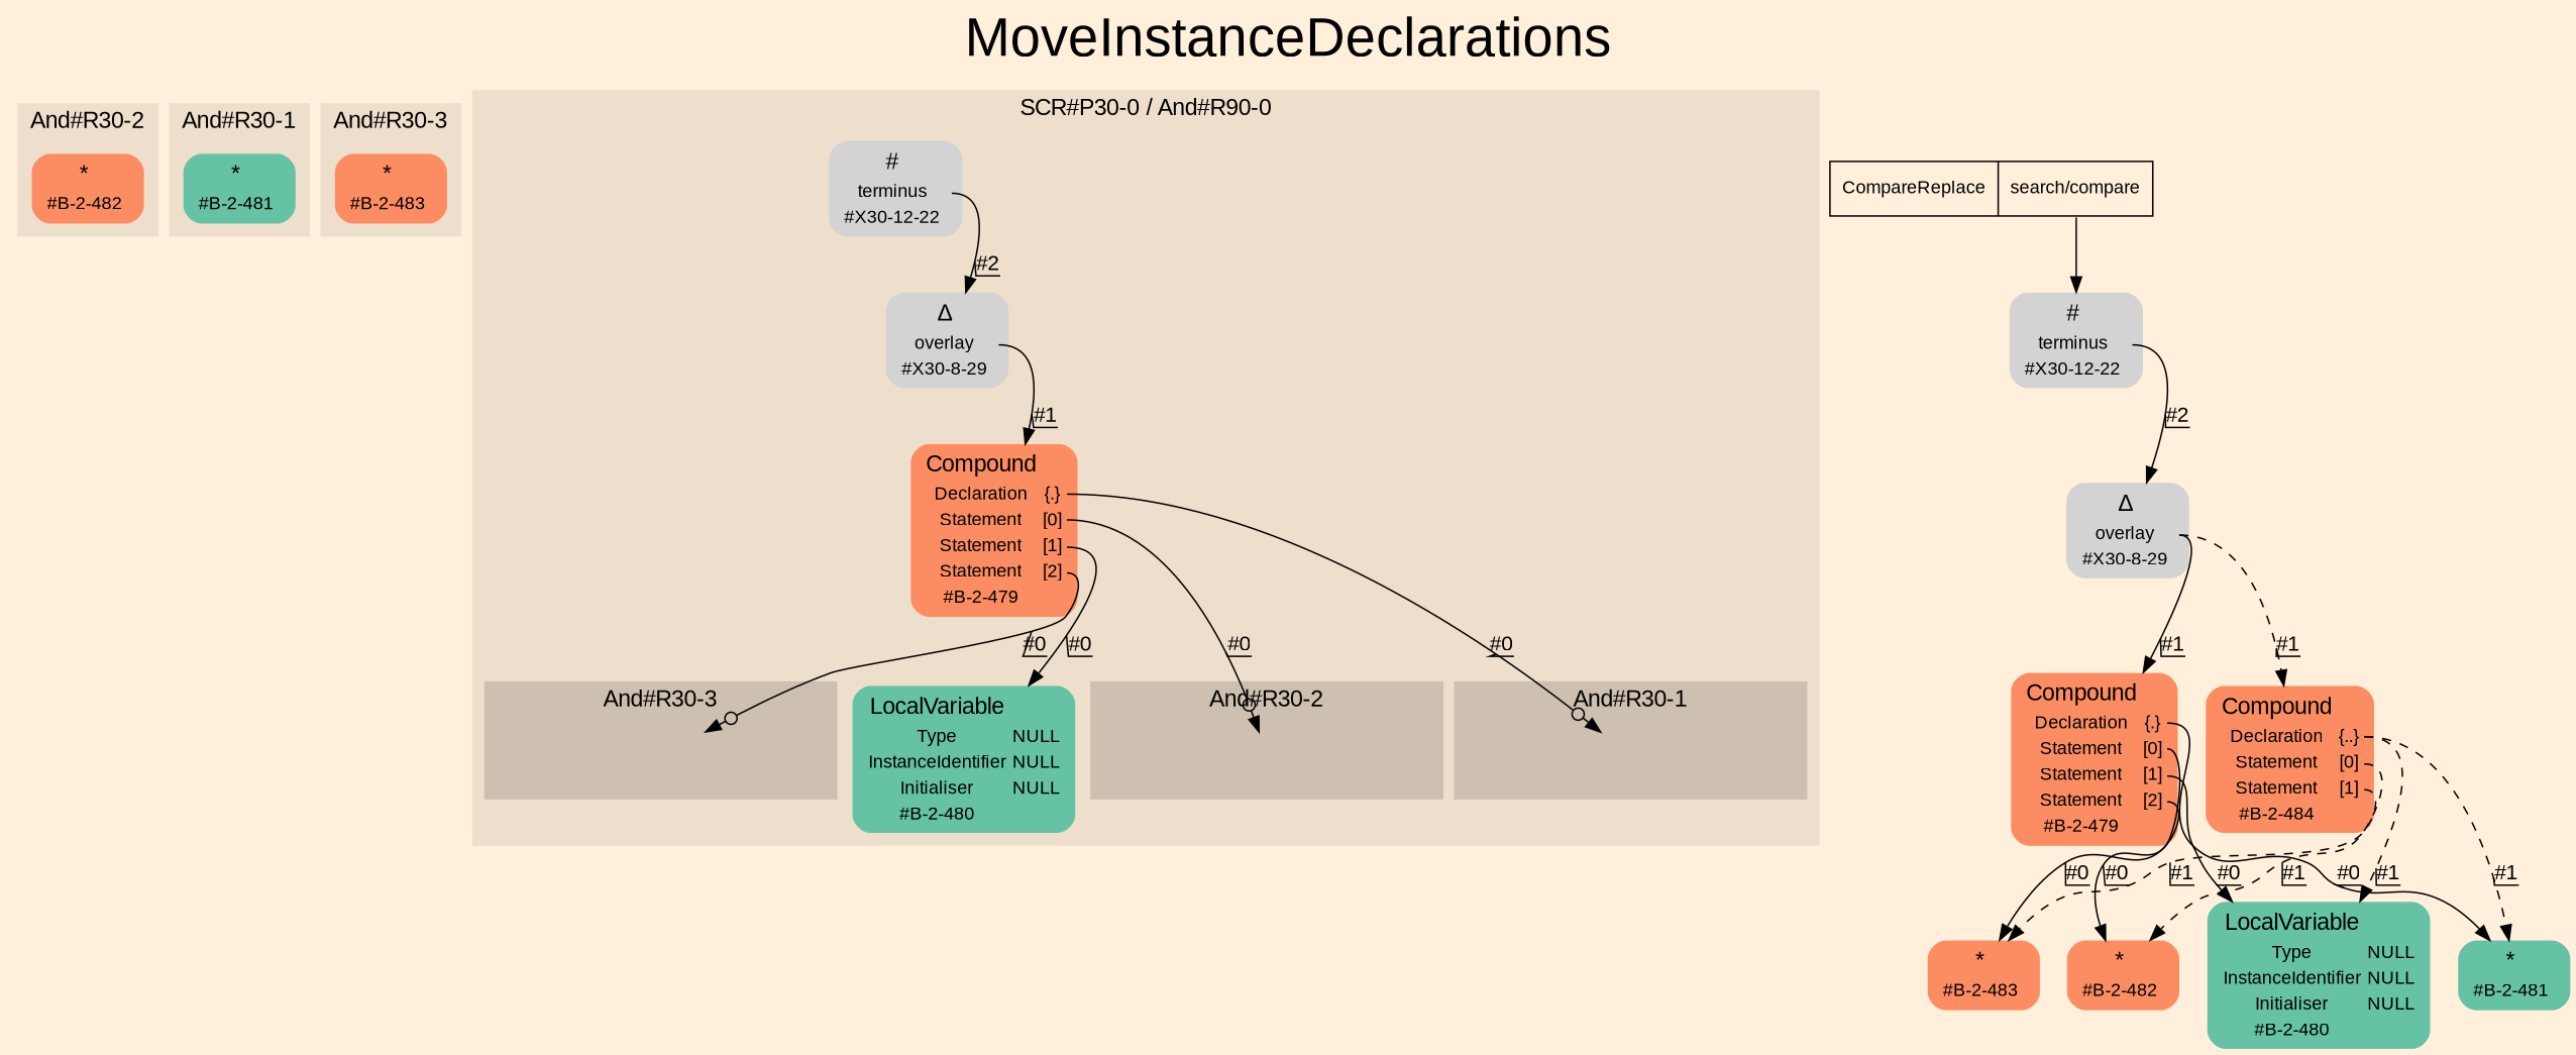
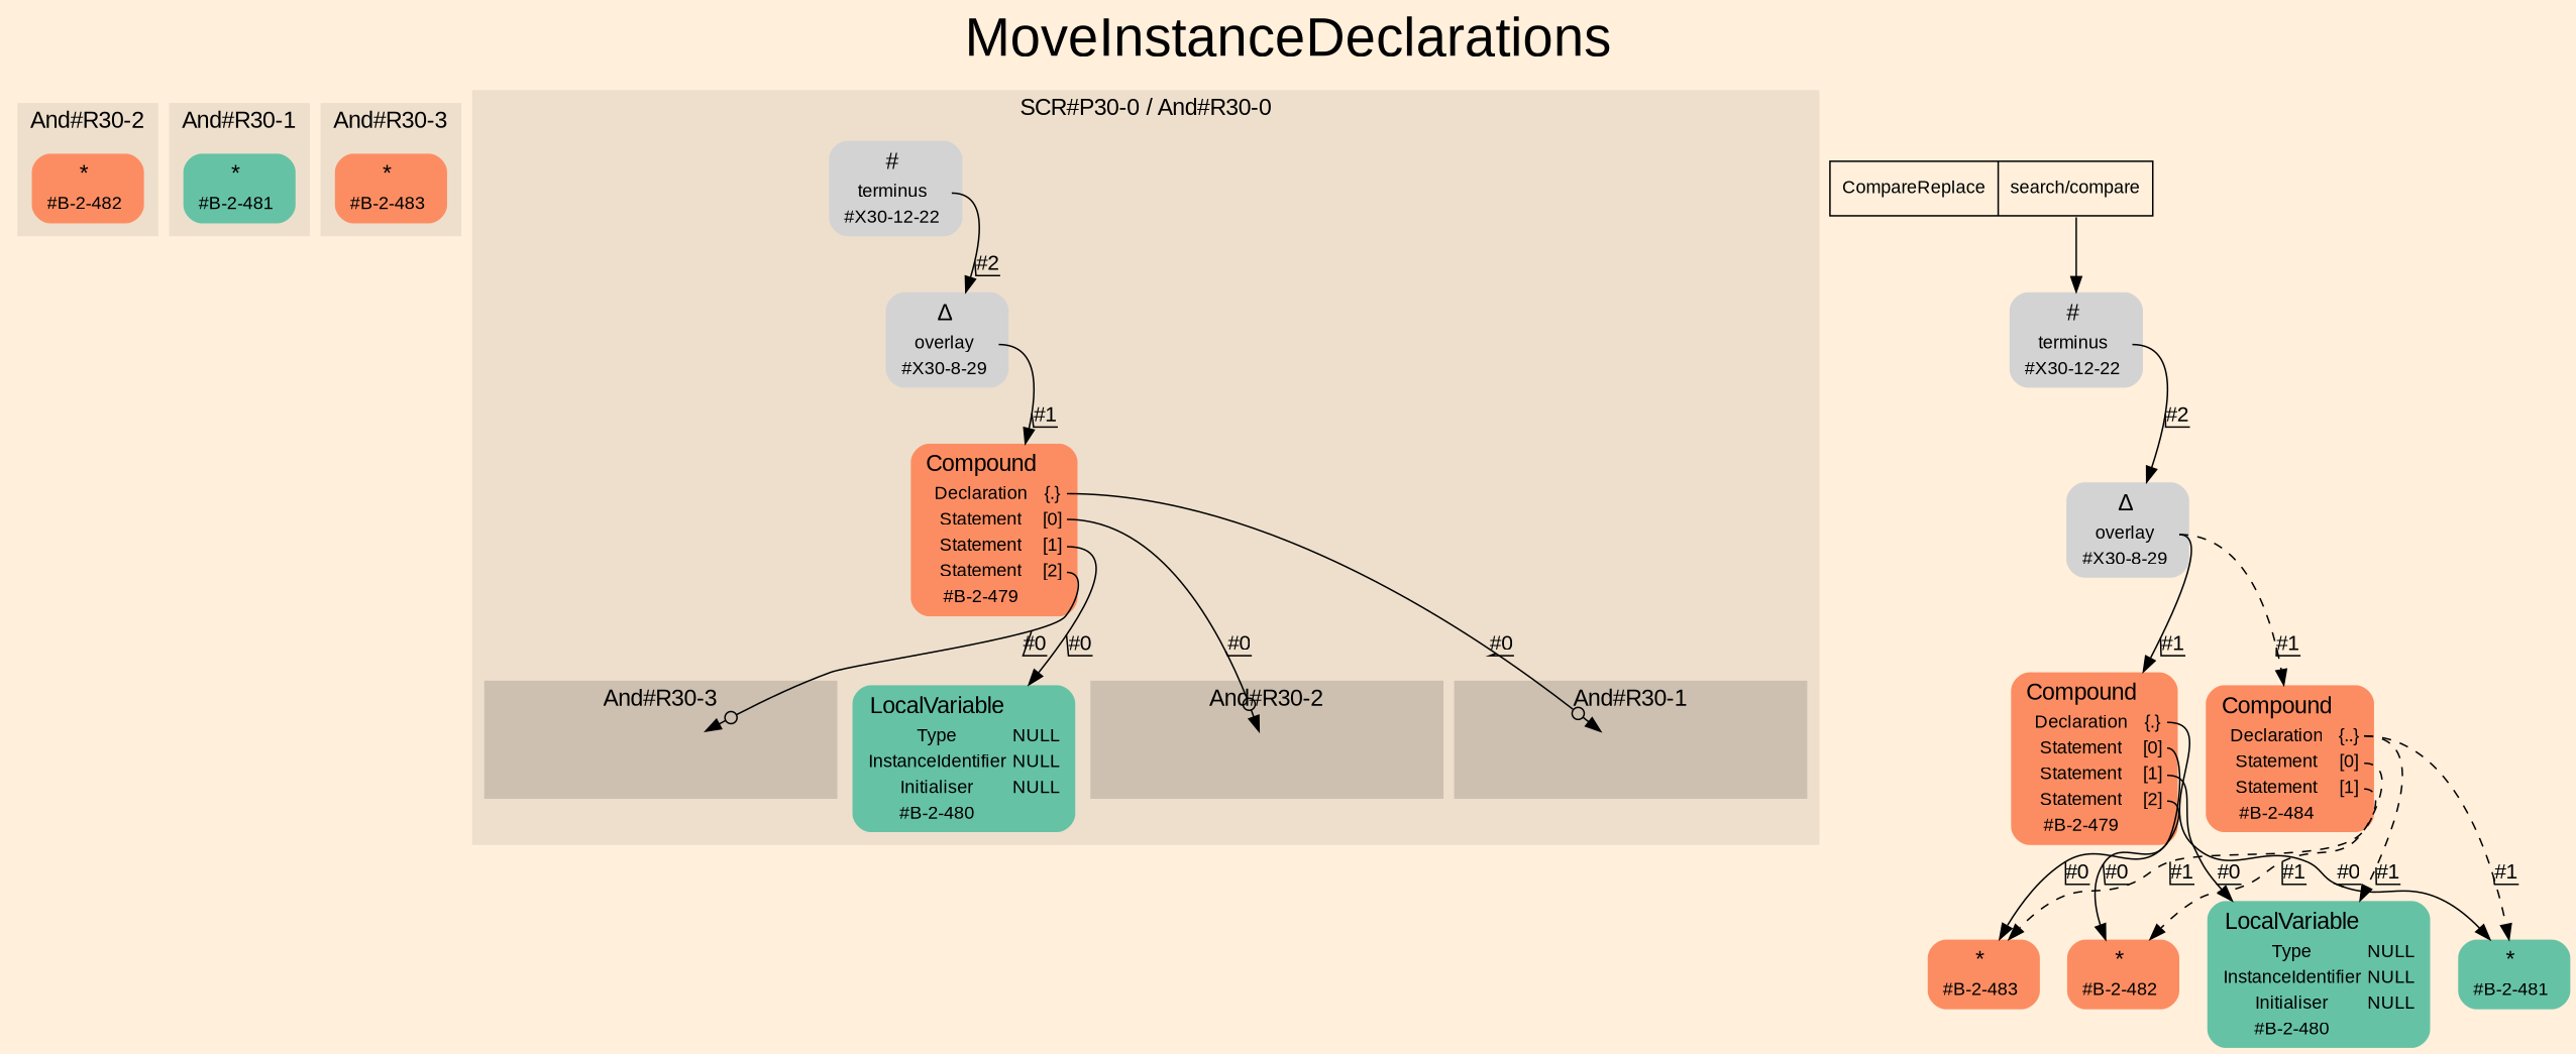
  digraph {
    bgcolor=antiquewhite1
    color=black
    fontcolor=black
    fontname=Arial
    fontsize=36
    label=MoveInstanceDeclarations
    labelloc=t
    rankdir=TB
    ranksep=0.3
    node [fillcolor="/set28/2" fontname=Arial fontsize=12 shape=plaintext style="rounded,filled"]
    edge [color=black decorate=true fontcolor=black fontname=Arial tailport=port0]
    n1 [label=<<TABLE BORDER="0" CELLBORDER="0" CELLSPACING="0">          <TR><TD><FONT POINT-SIZE="15.0">*</FONT></TD><TD></TD></TR>          <TR><TD>#B-2-482</TD><TD PORT="port0"></TD></TR>         </TABLE>>]
    n2 [fillcolor="/set28/1" label=<<TABLE BORDER="0" CELLBORDER="0" CELLSPACING="0">          <TR><TD><FONT POINT-SIZE="15.0">*</FONT></TD><TD></TD></TR>          <TR><TD>#B-2-481</TD><TD PORT="port0"></TD></TR>         </TABLE>>]
    n3 [label=<<TABLE BORDER="0" CELLBORDER="0" CELLSPACING="0">          <TR><TD><FONT POINT-SIZE="15.0">*</FONT></TD><TD></TD></TR>          <TR><TD>#B-2-483</TD><TD PORT="port0"></TD></TR>         </TABLE>>]
    "And#R30-0/And#R30-1/#B-2-481" [fillcolor="/set28/1" shape=none style=invisible fontsize=""]
    "And#R30-0/And#R30-2/#B-2-482" [shape=none style=invisible fontsize=""]
    "And#R30-0/And#R30-3/#B-2-483" [shape=none style=invisible fontsize=""]
    n7 [fillcolor="/set28/1" label=<<TABLE BORDER="0" CELLBORDER="0" CELLSPACING="0">          <TR><TD><FONT POINT-SIZE="15.0">LocalVariable</FONT></TD><TD></TD></TR>          <TR><TD>Type</TD><TD PORT="port0">NULL</TD></TR>          <TR><TD>InstanceIdentifier</TD><TD PORT="port1">NULL</TD></TR>          <TR><TD>Initialiser</TD><TD PORT="port2">NULL</TD></TR>          <TR><TD>#B-2-480</TD><TD PORT="port3"></TD></TR>         </TABLE>>]
    n8 [label=<<TABLE BORDER="0" CELLBORDER="0" CELLSPACING="0">          <TR><TD><FONT POINT-SIZE="15.0">Compound</FONT></TD><TD></TD></TR>          <TR><TD>Declaration</TD><TD PORT="port0">{.}</TD></TR>          <TR><TD>Statement</TD><TD PORT="port1">[0]</TD></TR>          <TR><TD>Statement</TD><TD PORT="port2">[1]</TD></TR>          <TR><TD>Statement</TD><TD PORT="port3">[2]</TD></TR>          <TR><TD>#B-2-479</TD><TD PORT="port4"></TD></TR>         </TABLE>>]
    n9 [label=<<TABLE BORDER="0" CELLBORDER="0" CELLSPACING="0">          <TR><TD><FONT POINT-SIZE="15.0">Δ</FONT></TD><TD></TD></TR>          <TR><TD>overlay</TD><TD PORT="port0"></TD></TR>          <TR><TD>#X30-8-29</TD><TD PORT="port1"></TD></TR>         </TABLE>> fillcolor=""]
    n10 [label=<<TABLE BORDER="0" CELLBORDER="0" CELLSPACING="0">          <TR><TD><FONT POINT-SIZE="15.0">#</FONT></TD><TD></TD></TR>          <TR><TD>terminus</TD><TD PORT="port0"></TD></TR>          <TR><TD>#X30-12-22</TD><TD PORT="port1"></TD></TR>         </TABLE>> fillcolor=""]
    n11 [color=black fillcolor=antiquewhite1 fontcolor=black label="<fixed> CompareReplace | <port0> search/compare" shape=record style=filled]
    n12 [label=<<TABLE BORDER="0" CELLBORDER="0" CELLSPACING="0">      <TR><TD><FONT POINT-SIZE="15.0">#</FONT></TD><TD></TD></TR>      <TR><TD>terminus</TD><TD PORT="port0"></TD></TR>      <TR><TD>#X30-12-22</TD><TD PORT="port1"></TD></TR>     </TABLE>> fillcolor=""]
    n13 [label=<<TABLE BORDER="0" CELLBORDER="0" CELLSPACING="0">      <TR><TD><FONT POINT-SIZE="15.0">Δ</FONT></TD><TD></TD></TR>      <TR><TD>overlay</TD><TD PORT="port0"></TD></TR>      <TR><TD>#X30-8-29</TD><TD PORT="port1"></TD></TR>     </TABLE>> fillcolor=""]
    n14 [label=<<TABLE BORDER="0" CELLBORDER="0" CELLSPACING="0">      <TR><TD><FONT POINT-SIZE="15.0">Compound</FONT></TD><TD></TD></TR>      <TR><TD>Declaration</TD><TD PORT="port0">{.}</TD></TR>      <TR><TD>Statement</TD><TD PORT="port1">[0]</TD></TR>      <TR><TD>Statement</TD><TD PORT="port2">[1]</TD></TR>      <TR><TD>Statement</TD><TD PORT="port3">[2]</TD></TR>      <TR><TD>#B-2-479</TD><TD PORT="port4"></TD></TR>     </TABLE>>]
    n15 [label=<<TABLE BORDER="0" CELLBORDER="0" CELLSPACING="0">      <TR><TD><FONT POINT-SIZE="15.0">Compound</FONT></TD><TD></TD></TR>      <TR><TD>Declaration</TD><TD PORT="port0">{..}</TD></TR>      <TR><TD>Statement</TD><TD PORT="port1">[0]</TD></TR>      <TR><TD>Statement</TD><TD PORT="port2">[1]</TD></TR>      <TR><TD>#B-2-484</TD><TD PORT="port3"></TD></TR>     </TABLE>>]
    n16 [fillcolor="/set28/1" label=<<TABLE BORDER="0" CELLBORDER="0" CELLSPACING="0">      <TR><TD><FONT POINT-SIZE="15.0">*</FONT></TD><TD></TD></TR>      <TR><TD>#B-2-481</TD><TD PORT="port0"></TD></TR>     </TABLE>>]
    n17 [label=<<TABLE BORDER="0" CELLBORDER="0" CELLSPACING="0">      <TR><TD><FONT POINT-SIZE="15.0">*</FONT></TD><TD></TD></TR>      <TR><TD>#B-2-482</TD><TD PORT="port0"></TD></TR>     </TABLE>>]
    n18 [fillcolor="/set28/1" label=<<TABLE BORDER="0" CELLBORDER="0" CELLSPACING="0">      <TR><TD><FONT POINT-SIZE="15.0">LocalVariable</FONT></TD><TD></TD></TR>      <TR><TD>Type</TD><TD PORT="port0">NULL</TD></TR>      <TR><TD>InstanceIdentifier</TD><TD PORT="port1">NULL</TD></TR>      <TR><TD>Initialiser</TD><TD PORT="port2">NULL</TD></TR>      <TR><TD>#B-2-480</TD><TD PORT="port3"></TD></TR>     </TABLE>>]
    n19 [label=<<TABLE BORDER="0" CELLBORDER="0" CELLSPACING="0">      <TR><TD><FONT POINT-SIZE="15.0">*</FONT></TD><TD></TD></TR>      <TR><TD>#B-2-483</TD><TD PORT="port0"></TD></TR>     </TABLE>>]
    subgraph cluster_1 {
      color=antiquewhite2
      fontsize=15
      label="And#R30-2"
      style=filled
      n1
    }
    subgraph cluster_2 {
      color=antiquewhite2
      fontsize=15
      label="And#R30-1"
      style=filled
      n2
    }
    subgraph cluster_3 {
      color=antiquewhite2
      fontsize=15
      label="And#R30-3"
      style=filled
      n3
    }
    subgraph cluster_4 {
      color=antiquewhite2
      fontsize=15
-     label="SCR#P30-0 / And#R90-0"
+     label="SCR#P30-0 / And#R30-0"
      style=filled
      n7
      n8
      n9
      n10
      subgraph cluster_5 {
        color=antiquewhite3
        fontsize=15
        label="And#R30-1"
        style=filled
        "And#R30-0/And#R30-1/#B-2-481"
      }
      subgraph cluster_6 {
        color=antiquewhite3
        fontsize=15
        label="And#R30-2"
        style=filled
        "And#R30-0/And#R30-2/#B-2-482"
      }
      subgraph cluster_7 {
        color=antiquewhite3
        fontsize=15
        label="And#R30-3"
        style=filled
        "And#R30-0/And#R30-3/#B-2-483"
      }
    }
    n8 -> "And#R30-0/And#R30-1/#B-2-481" [arrowhead=normalnoneodot label="#0"]
    n8 -> "And#R30-0/And#R30-2/#B-2-482" [arrowhead=normalnoneodot label="#0" tailport=port1]
    n8 -> "And#R30-0/And#R30-3/#B-2-483" [arrowhead=normalnoneodot label="#0" tailport=port3]
    n8 -> n7 [label="#0" tailport=port2]
    n9 -> n8 [label="#1"]
    n10 -> n9 [label="#2"]
    n11 -> n12
    n12 -> n13 [label="#2"]
    n13 -> n14 [label="#1"]
    n13 -> n15 [label="#1" style=dashed]
    n14 -> n16 [label="#0"]
    n14 -> n17 [label="#0" tailport=port1]
    n14 -> n18 [label="#0" tailport=port2]
    n14 -> n19 [label="#0" tailport=port3]
    n15 -> n16 [label="#1" style=dashed]
    n15 -> n17 [label="#1" style=dashed tailport=port1]
    n15 -> n18 [label="#1" style=dashed]
    n15 -> n19 [label="#1" style=dashed tailport=port2]
  }
